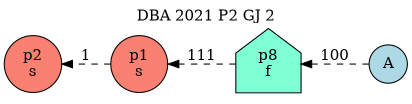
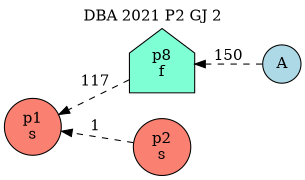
  digraph {
    label=" DBA 2021 P2 GJ 2 "
    labelloc=tl
    rankdir=RL
    node [fillcolor=salmon shape=circle style=filled]
    edge [style=dashed]
    n1 [fillcolor=lightblue label=A]
    n2 [fillcolor=aquamarine label="p8\nf" shape=house]
    n3 [label="p1\ns"]
    n4 [label="p2\ns" shape=ellipse]
-   n1 -> n2 [label=100]
-   n2 -> n3 [label=111]
-   n3 -> n4 [label=1]
+   n1 -> n2 [label=150]
+   n2 -> n3 [label=117]
+   n4 -> n3 [label=1]
  }
